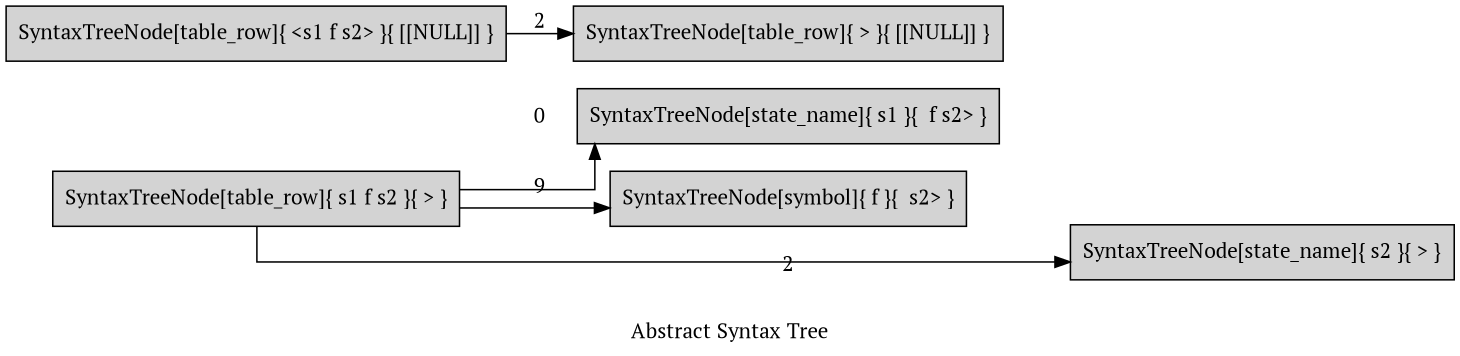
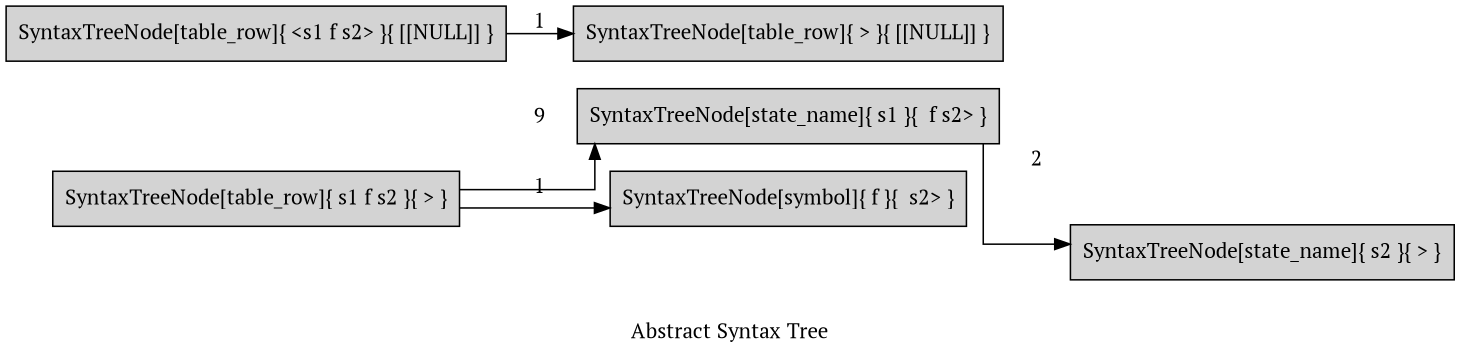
  digraph {
    fontname="PT Serif"
    label="Abstract Syntax Tree"
    rankdir=LR
    splines=ortho
    node [fontname="PT Serif" shape=box style=filled]
    edge [fontname="PT Serif"]
    n1 [label="SyntaxTreeNode[state_name]{ s1 }{  f s2> }"]
    n2 [label="SyntaxTreeNode[symbol]{ f }{  s2> }"]
    n3 [label="SyntaxTreeNode[state_name]{ s2 }{ > }"]
    n4 [label="SyntaxTreeNode[table_row]{ s1 f s2 }{ > }"]
    n5 [label="SyntaxTreeNode[table_row]{ > }{ [[NULL]] }"]
    n6 [label="SyntaxTreeNode[table_row]{ <s1 f s2> }{ [[NULL]] }"]
-   n4 -> n1 [label=0]
-   n4 -> n2 [label=9]
-   n4 -> n3 [label=2]
-   n6 -> n5 [label=2]
+   n4 -> n1 [label=9]
+   n4 -> n2 [label=1]
+   n1 -> n3 [label=2]
+   n6 -> n5 [label=1]
  }
